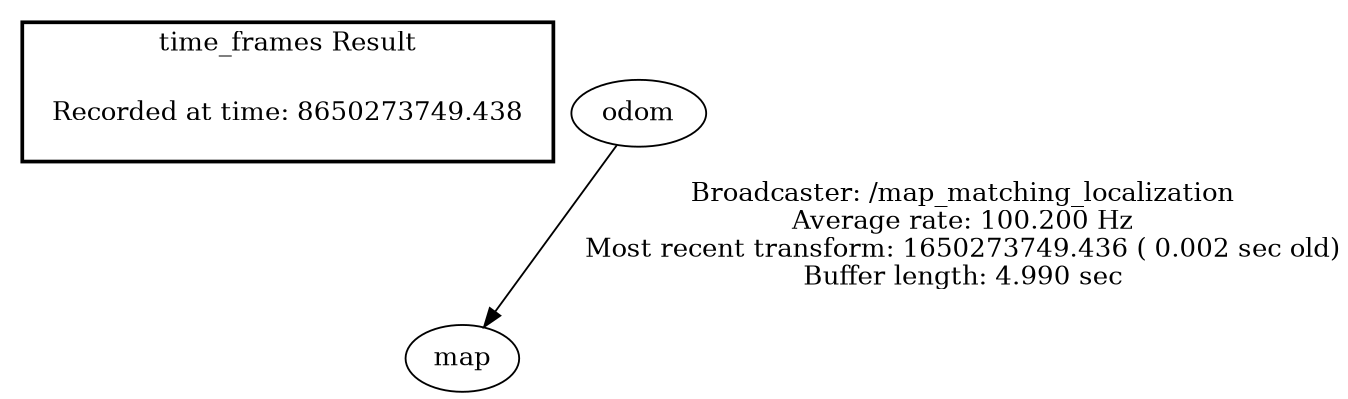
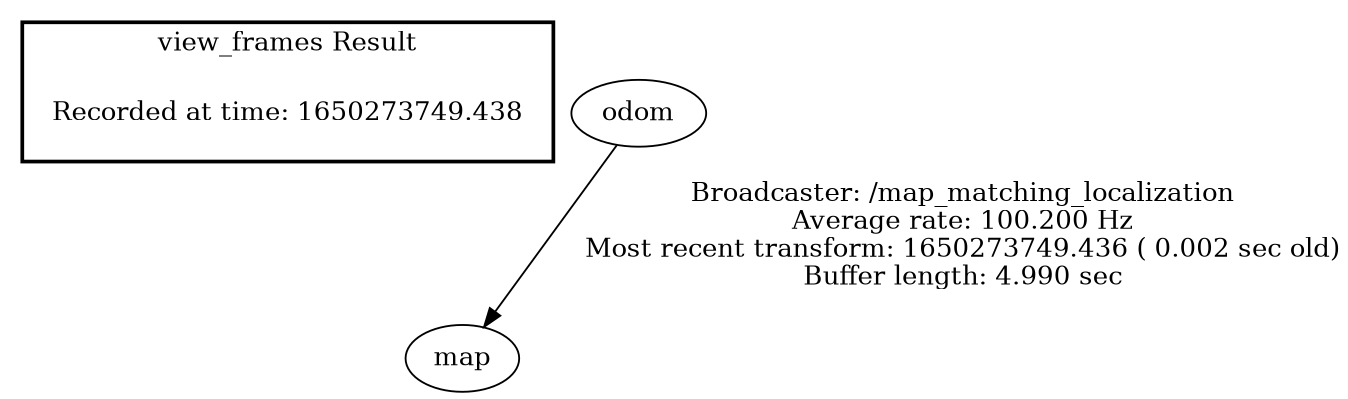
  digraph {
-   "Recorded at time: 1650273749.438" [shape=plaintext label="Recorded at time: 8650273749.438"]
+   "Recorded at time: 1650273749.438" [shape=plaintext]
    map
    odom
    subgraph cluster_1 {
      color=black
-     label="time_frames Result"
+     label="view_frames Result"
      style=bold
      "Recorded at time: 1650273749.438"
    }
    "Recorded at time: 1650273749.438" -> map [style=invis]
    odom -> map [label="Broadcaster: /map_matching_localization\nAverage rate: 100.200 Hz\nMost recent transform: 1650273749.436 ( 0.002 sec old)\nBuffer length: 4.990 sec\n"]
  }
